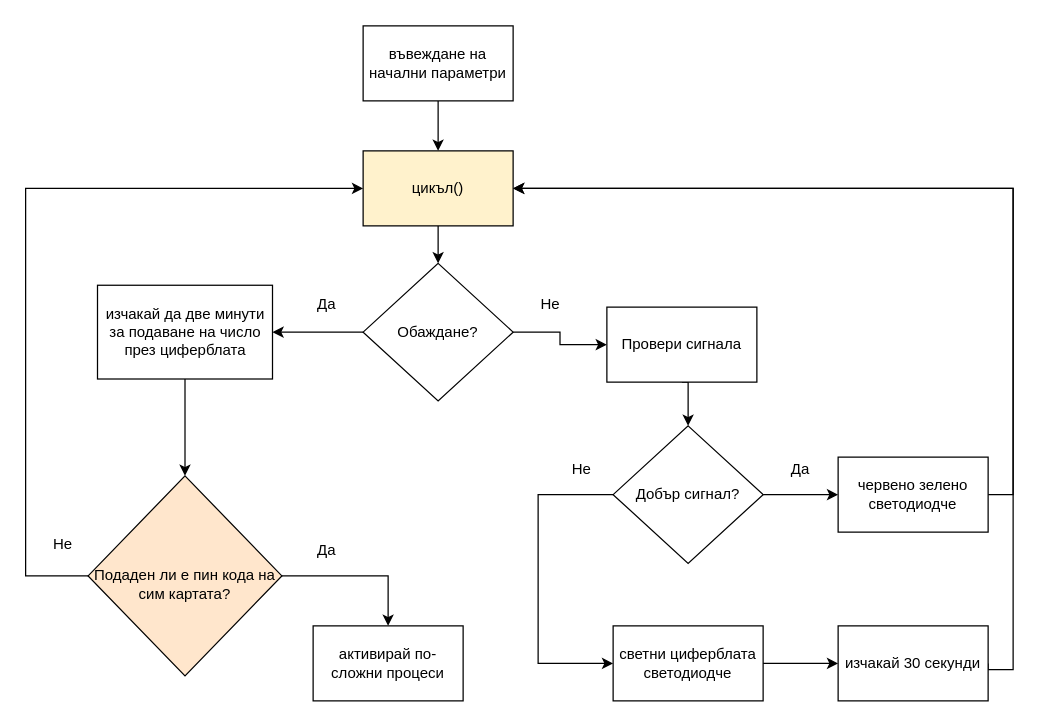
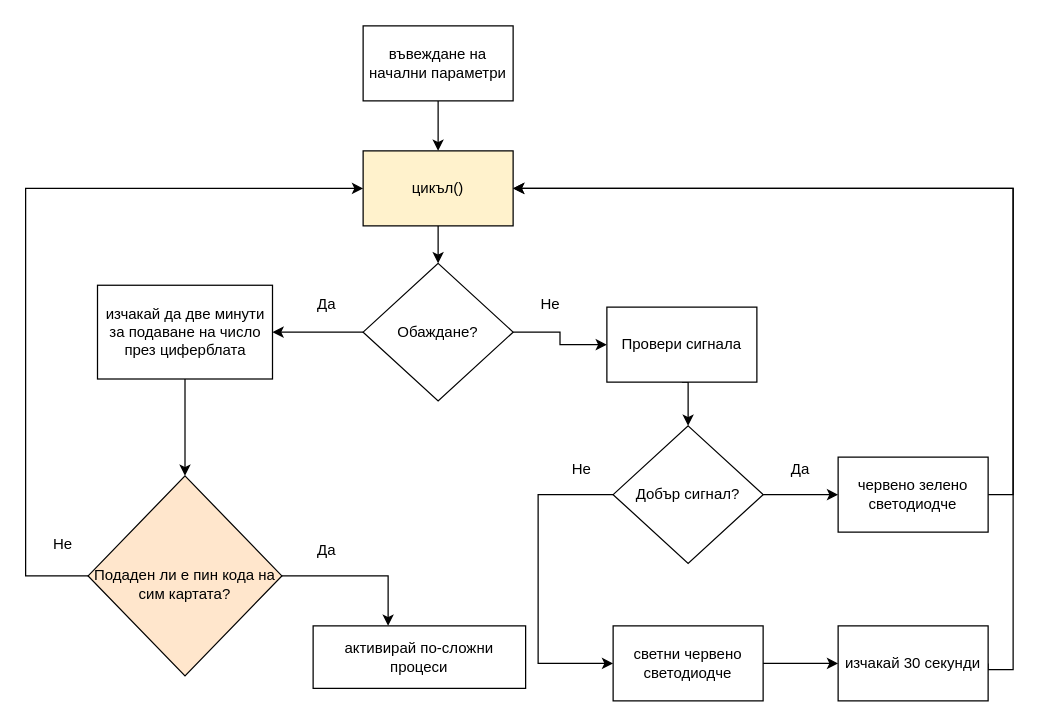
  <mxCell id="0" />
  <mxCell id="1" parent="0" />
  <mxCell id="2" style="edgeStyle=orthogonalEdgeStyle;rounded=0;orthogonalLoop=1;jettySize=auto;html=1;exitX=0.5;exitY=1;exitDx=0;exitDy=0;entryX=0.5;entryY=0;entryDx=0;entryDy=0;" edge="1" parent="1" source="3" target="5"><mxGeometry relative="1" as="geometry" /></mxCell>
  <mxCell id="3" value="въвеждане на начални параметри" style="rounded=0;whiteSpace=wrap;html=1;" vertex="1" parent="1"><mxGeometry x="290" y="20" width="120" height="60" as="geometry" /></mxCell>
  <mxCell id="4" style="edgeStyle=orthogonalEdgeStyle;rounded=0;orthogonalLoop=1;jettySize=auto;html=1;exitX=0.5;exitY=1;exitDx=0;exitDy=0;entryX=0.5;entryY=0;entryDx=0;entryDy=0;" edge="1" parent="1" source="5" target="8"><mxGeometry relative="1" as="geometry" /></mxCell>
  <mxCell id="5" value="цикъл()" style="rounded=0;whiteSpace=wrap;html=1;fillColor=#fff2cc;" vertex="1" parent="1"><mxGeometry x="290" y="120" width="120" height="60" as="geometry" /></mxCell>
  <mxCell id="6" value="" style="edgeStyle=orthogonalEdgeStyle;rounded=0;orthogonalLoop=1;jettySize=auto;html=1;" edge="1" parent="1" source="8" target="10"><mxGeometry relative="1" as="geometry" /></mxCell>
  <mxCell id="7" value="" style="edgeStyle=orthogonalEdgeStyle;rounded=0;orthogonalLoop=1;jettySize=auto;html=1;" edge="1" parent="1" source="8" target="13"><mxGeometry relative="1" as="geometry" /></mxCell>
  <mxCell id="8" value="Обаждане?" style="rhombus;whiteSpace=wrap;html=1;" vertex="1" parent="1"><mxGeometry x="290" y="210" width="120" height="110" as="geometry" /></mxCell>
  <mxCell id="9" style="edgeStyle=orthogonalEdgeStyle;rounded=0;orthogonalLoop=1;jettySize=auto;html=1;exitX=0.5;exitY=1;exitDx=0;exitDy=0;entryX=0.5;entryY=0;entryDx=0;entryDy=0;" edge="1" parent="1" source="10" target="23"><mxGeometry relative="1" as="geometry" /></mxCell>
  <mxCell id="10" value="изчакай да две минути за подаване на число през циферблата" style="whiteSpace=wrap;html=1;" vertex="1" parent="1"><mxGeometry x="77.5" y="227.5" width="140" height="75" as="geometry" /></mxCell>
  <mxCell id="11" value="Да" style="text;html=1;align=center;verticalAlign=middle;whiteSpace=wrap;rounded=0;" vertex="1" parent="1"><mxGeometry x="231" y="227.5" width="60" height="30" as="geometry" /></mxCell>
  <mxCell id="12" style="edgeStyle=orthogonalEdgeStyle;rounded=0;orthogonalLoop=1;jettySize=auto;html=1;exitX=0.5;exitY=1;exitDx=0;exitDy=0;entryX=0.5;entryY=0;entryDx=0;entryDy=0;" edge="1" parent="1" source="13" target="17"><mxGeometry relative="1" as="geometry" /></mxCell>
  <mxCell id="13" value="Провери сигнала" style="whiteSpace=wrap;html=1;" vertex="1" parent="1"><mxGeometry x="485" y="245" width="120" height="60" as="geometry" /></mxCell>
  <mxCell id="14" value="Не" style="text;html=1;align=center;verticalAlign=middle;whiteSpace=wrap;rounded=0;" vertex="1" parent="1"><mxGeometry x="410" y="227.5" width="60" height="30" as="geometry" /></mxCell>
  <mxCell id="15" style="edgeStyle=orthogonalEdgeStyle;rounded=0;orthogonalLoop=1;jettySize=auto;html=1;exitX=1;exitY=0.5;exitDx=0;exitDy=0;entryX=0;entryY=0.5;entryDx=0;entryDy=0;" edge="1" parent="1" source="17" target="20"><mxGeometry relative="1" as="geometry" /></mxCell>
  <mxCell id="16" style="edgeStyle=orthogonalEdgeStyle;rounded=0;orthogonalLoop=1;jettySize=auto;html=1;exitX=0;exitY=0.5;exitDx=0;exitDy=0;entryX=0;entryY=0.5;entryDx=0;entryDy=0;" edge="1" parent="1" source="17" target="27"><mxGeometry relative="1" as="geometry"><Array as="points"><mxPoint x="430" y="395" /><mxPoint x="430" y="530" /></Array></mxGeometry></mxCell>
  <mxCell id="17" value="Добър сигнал?" style="rhombus;whiteSpace=wrap;html=1;" vertex="1" parent="1"><mxGeometry x="490" y="340" width="120" height="110" as="geometry" /></mxCell>
  <mxCell id="18" value="Да" style="text;html=1;align=center;verticalAlign=middle;whiteSpace=wrap;rounded=0;" vertex="1" parent="1"><mxGeometry x="610" y="360" width="60" height="30" as="geometry" /></mxCell>
  <mxCell id="19" style="edgeStyle=orthogonalEdgeStyle;rounded=0;orthogonalLoop=1;jettySize=auto;html=1;exitX=1;exitY=0.5;exitDx=0;exitDy=0;entryX=1;entryY=0.5;entryDx=0;entryDy=0;" edge="1" parent="1" source="20" target="5"><mxGeometry relative="1" as="geometry" /></mxCell>
  <mxCell id="20" value="червено зелено светодиодче" style="rounded=0;whiteSpace=wrap;html=1;" vertex="1" parent="1"><mxGeometry x="670" y="365" width="120" height="60" as="geometry" /></mxCell>
  <mxCell id="21" style="edgeStyle=orthogonalEdgeStyle;rounded=0;orthogonalLoop=1;jettySize=auto;html=1;exitX=0;exitY=0.5;exitDx=0;exitDy=0;entryX=0;entryY=0.5;entryDx=0;entryDy=0;" edge="1" parent="1" source="23" target="5"><mxGeometry relative="1" as="geometry"><Array as="points"><mxPoint x="20" y="460" /><mxPoint x="20" y="150" /></Array></mxGeometry></mxCell>
  <mxCell id="22" style="edgeStyle=orthogonalEdgeStyle;rounded=0;orthogonalLoop=1;jettySize=auto;html=1;exitX=1;exitY=0.5;exitDx=0;exitDy=0;" edge="1" parent="1" source="23" target="30"><mxGeometry relative="1" as="geometry"><Array as="points"><mxPoint x="310" y="460" /></Array></mxGeometry></mxCell>
  <mxCell id="23" value="&lt;div&gt;&lt;br&gt;&lt;/div&gt;Подаден ли е пин кода на сим картата?" style="rhombus;whiteSpace=wrap;html=1;fillColor=#ffe6cc;" vertex="1" parent="1"><mxGeometry x="70" y="380" width="155" height="160" as="geometry" /></mxCell>
  <mxCell id="24" value="Не" style="text;html=1;align=center;verticalAlign=middle;whiteSpace=wrap;rounded=0;" vertex="1" parent="1"><mxGeometry x="20" y="420" width="60" height="30" as="geometry" /></mxCell>
  <mxCell id="25" value="Да" style="text;html=1;align=center;verticalAlign=middle;whiteSpace=wrap;rounded=0;" vertex="1" parent="1"><mxGeometry x="231" y="425" width="60" height="30" as="geometry" /></mxCell>
  <mxCell id="26" value="" style="edgeStyle=orthogonalEdgeStyle;rounded=0;orthogonalLoop=1;jettySize=auto;html=1;entryX=0;entryY=0.5;entryDx=0;entryDy=0;exitX=1;exitY=0.5;exitDx=0;exitDy=0;" edge="1" parent="1" source="27" target="29"><mxGeometry relative="1" as="geometry"><Array as="points"><mxPoint x="510" y="530" /><mxPoint x="510" y="530" /></Array></mxGeometry></mxCell>
- <mxCell id="27" value="светни циферблата светодиодче" style="rounded=0;whiteSpace=wrap;html=1;" vertex="1" parent="1"><mxGeometry x="490" y="500" width="120" height="60" as="geometry" /></mxCell>
+ <mxCell id="27" value="светни червено светодиодче" style="rounded=0;whiteSpace=wrap;html=1;" vertex="1" parent="1"><mxGeometry x="490" y="500" width="120" height="60" as="geometry" /></mxCell>
  <mxCell id="28" style="edgeStyle=orthogonalEdgeStyle;rounded=0;orthogonalLoop=1;jettySize=auto;html=1;exitX=1;exitY=0.5;exitDx=0;exitDy=0;entryX=1;entryY=0.5;entryDx=0;entryDy=0;" edge="1" parent="1" source="29" target="5"><mxGeometry relative="1" as="geometry"><Array as="points"><mxPoint x="810" y="535" /><mxPoint x="810" y="150" /></Array></mxGeometry></mxCell>
  <mxCell id="29" value="изчакай 30 секунди" style="whiteSpace=wrap;html=1;rounded=0;" vertex="1" parent="1"><mxGeometry x="670" y="500" width="120" height="60" as="geometry" /></mxCell>
- <mxCell id="30" value="активирай по-сложни процеси" style="rounded=0;whiteSpace=wrap;html=1;" vertex="1" parent="1"><mxGeometry x="250" y="500" width="120" height="60" as="geometry" /></mxCell>
+ <mxCell id="30" value="активирай по-сложни процеси" style="rounded=0;whiteSpace=wrap;html=1;" vertex="1" parent="1"><mxGeometry x="250" y="500" width="170" height="50" as="geometry" /></mxCell>
  <mxCell id="31" value="Не" style="text;html=1;align=center;verticalAlign=middle;whiteSpace=wrap;rounded=0;" vertex="1" parent="1"><mxGeometry x="435" y="360" width="60" height="30" as="geometry" /></mxCell>
